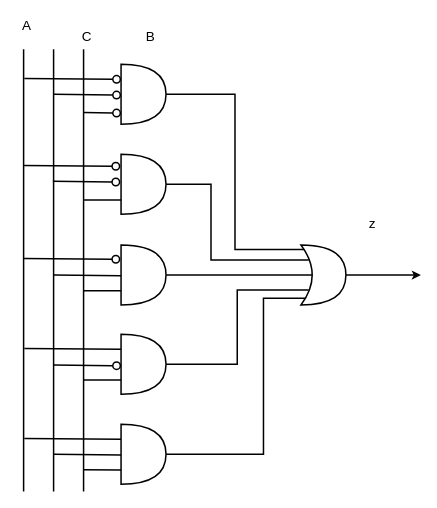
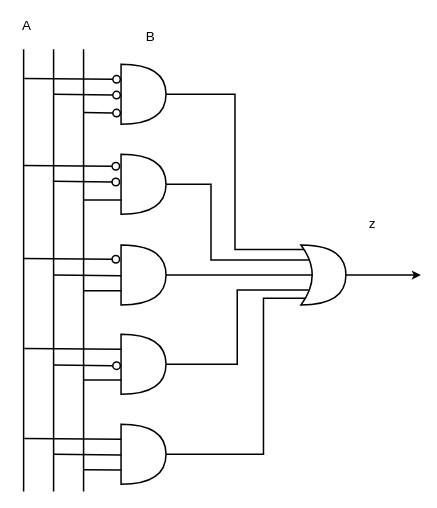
  <mxCell id="0" />
  <mxCell id="1" parent="0" />
  <mxCell id="2" style="edgeStyle=elbowEdgeStyle;rounded=0;orthogonalLoop=1;jettySize=auto;html=1;exitX=1;exitY=0.5;exitDx=0;exitDy=0;exitPerimeter=0;startArrow=none;startFill=0;endArrow=classic;endFill=1;strokeColor=#000000;strokeWidth=2;" edge="1" parent="1" source="3"><mxGeometry relative="1" as="geometry"><mxPoint x="561" y="366.167" as="targetPoint" /></mxGeometry></mxCell>
  <mxCell id="3" value="" style="shape=xor;whiteSpace=wrap;html=1;strokeWidth=2;" vertex="1" parent="1"><mxGeometry x="401" y="326" width="60" height="80" as="geometry" /></mxCell>
  <mxCell id="4" value="" style="shape=or;whiteSpace=wrap;html=1;strokeWidth=2;" vertex="1" parent="1"><mxGeometry x="161" y="85" width="60" height="80" as="geometry" /></mxCell>
  <mxCell id="5" value="&lt;font style=&quot;font-size: 18px&quot;&gt;A&lt;/font&gt;" style="text;html=1;resizable=0;points=[];autosize=1;align=center;verticalAlign=top;spacingTop=-4;" vertex="1" parent="1"><mxGeometry x="20" y="20" width="30" height="20" as="geometry" /></mxCell>
  <mxCell id="6" value="&lt;font style=&quot;font-size: 18px&quot;&gt;B&lt;/font&gt;" style="text;html=1;resizable=0;points=[];autosize=1;align=center;verticalAlign=top;spacingTop=-4;" vertex="1" parent="1"><mxGeometry x="185" y="35" width="30" height="20" as="geometry" /></mxCell>
- <mxCell id="7" value="&lt;font style=&quot;font-size: 18px&quot;&gt;C&lt;/font&gt;" style="text;html=1;resizable=0;points=[];autosize=1;align=center;verticalAlign=top;spacingTop=-4;" vertex="1" parent="1"><mxGeometry x="100" y="35" width="30" height="20" as="geometry" /></mxCell>
  <mxCell id="8" value="" style="line;strokeWidth=2;direction=south;html=1;" vertex="1" parent="1"><mxGeometry x="26" y="65" width="10" height="590" as="geometry" /></mxCell>
  <mxCell id="9" value="" style="line;strokeWidth=2;direction=south;html=1;" vertex="1" parent="1"><mxGeometry x="66" y="65" width="10" height="590" as="geometry" /></mxCell>
  <mxCell id="10" value="" style="line;strokeWidth=2;direction=south;html=1;" vertex="1" parent="1"><mxGeometry x="106" y="65" width="10" height="590" as="geometry" /></mxCell>
  <mxCell id="11" style="edgeStyle=none;rounded=0;orthogonalLoop=1;jettySize=auto;html=1;strokeColor=#000000;strokeWidth=2;startArrow=oval;startFill=0;endArrow=none;endFill=0;startSize=10;" edge="1" parent="1"><mxGeometry relative="1" as="geometry"><mxPoint x="155" y="126" as="sourcePoint" /><mxPoint x="71" y="125" as="targetPoint" /></mxGeometry></mxCell>
  <mxCell id="12" style="edgeStyle=elbowEdgeStyle;rounded=0;orthogonalLoop=1;jettySize=auto;html=1;exitX=1;exitY=0.5;exitDx=0;exitDy=0;exitPerimeter=0;entryX=0.175;entryY=0.25;entryDx=0;entryDy=0;entryPerimeter=0;startArrow=none;startFill=0;endArrow=none;endFill=0;strokeColor=#000000;strokeWidth=2;" edge="1" parent="1" source="13" target="3"><mxGeometry relative="1" as="geometry"><Array as="points"><mxPoint x="281" y="305" /></Array></mxGeometry></mxCell>
  <mxCell id="13" value="" style="shape=or;whiteSpace=wrap;html=1;strokeWidth=2;" vertex="1" parent="1"><mxGeometry x="161" y="205" width="60" height="80" as="geometry" /></mxCell>
  <mxCell id="14" style="edgeStyle=none;rounded=0;orthogonalLoop=1;jettySize=auto;html=1;exitX=0;exitY=0.25;exitDx=0;exitDy=0;exitPerimeter=0;strokeColor=#000000;strokeWidth=2;startArrow=none;startFill=0;endArrow=none;endFill=0;entryX=0.137;entryY=0.567;entryDx=0;entryDy=0;entryPerimeter=0;" edge="1" parent="1"><mxGeometry relative="1" as="geometry"><mxPoint x="161" y="266" as="sourcePoint" /><mxPoint x="110.33" y="265.83" as="targetPoint" /></mxGeometry></mxCell>
  <mxCell id="15" style="edgeStyle=elbowEdgeStyle;rounded=0;orthogonalLoop=1;jettySize=auto;html=1;exitX=1;exitY=0.5;exitDx=0;exitDy=0;exitPerimeter=0;entryX=0.25;entryY=0.5;entryDx=0;entryDy=0;entryPerimeter=0;startArrow=none;startFill=0;endArrow=none;endFill=0;strokeColor=#000000;strokeWidth=2;" edge="1" parent="1" source="16" target="3"><mxGeometry relative="1" as="geometry" /></mxCell>
  <mxCell id="16" value="" style="shape=or;whiteSpace=wrap;html=1;strokeWidth=2;" vertex="1" parent="1"><mxGeometry x="161" y="326.143" width="60" height="80" as="geometry" /></mxCell>
  <mxCell id="17" style="edgeStyle=none;rounded=0;orthogonalLoop=1;jettySize=auto;html=1;exitX=0;exitY=0.25;exitDx=0;exitDy=0;exitPerimeter=0;strokeColor=#000000;strokeWidth=2;startArrow=none;startFill=0;endArrow=none;endFill=0;" edge="1" parent="1"><mxGeometry relative="1" as="geometry"><mxPoint x="161" y="367.143" as="sourcePoint" /><mxPoint x="71" y="366.143" as="targetPoint" /></mxGeometry></mxCell>
  <mxCell id="18" style="edgeStyle=none;rounded=0;orthogonalLoop=1;jettySize=auto;html=1;exitX=0;exitY=0.25;exitDx=0;exitDy=0;exitPerimeter=0;strokeColor=#000000;strokeWidth=2;startArrow=none;startFill=0;endArrow=none;endFill=0;entryX=0.137;entryY=0.567;entryDx=0;entryDy=0;entryPerimeter=0;" edge="1" parent="1"><mxGeometry relative="1" as="geometry"><mxPoint x="161" y="387.143" as="sourcePoint" /><mxPoint x="110.33" y="386.973" as="targetPoint" /></mxGeometry></mxCell>
  <mxCell id="19" style="edgeStyle=none;rounded=0;orthogonalLoop=1;jettySize=auto;html=1;exitX=0;exitY=0.25;exitDx=0;exitDy=0;exitPerimeter=0;entryX=0.066;entryY=0.4;entryDx=0;entryDy=0;entryPerimeter=0;strokeColor=#000000;strokeWidth=2;startArrow=none;startFill=0;endArrow=none;endFill=0;" edge="1" source="21" parent="1"><mxGeometry relative="1" as="geometry"><mxPoint x="32" y="464.083" as="targetPoint" /></mxGeometry></mxCell>
  <mxCell id="20" style="edgeStyle=elbowEdgeStyle;rounded=0;orthogonalLoop=1;jettySize=auto;html=1;exitX=1;exitY=0.5;exitDx=0;exitDy=0;exitPerimeter=0;entryX=0.175;entryY=0.75;entryDx=0;entryDy=0;entryPerimeter=0;startArrow=none;startFill=0;endArrow=none;endFill=0;strokeColor=#000000;strokeWidth=2;" edge="1" parent="1" source="21" target="3"><mxGeometry relative="1" as="geometry" /></mxCell>
  <mxCell id="21" value="" style="shape=or;whiteSpace=wrap;html=1;strokeWidth=2;" vertex="1" parent="1"><mxGeometry x="161" y="445.143" width="60" height="80" as="geometry" /></mxCell>
  <mxCell id="22" style="edgeStyle=none;rounded=0;orthogonalLoop=1;jettySize=auto;html=1;exitX=0;exitY=0.25;exitDx=0;exitDy=0;exitPerimeter=0;strokeColor=#000000;strokeWidth=2;startArrow=none;startFill=0;endArrow=none;endFill=0;entryX=0.137;entryY=0.567;entryDx=0;entryDy=0;entryPerimeter=0;" edge="1" parent="1"><mxGeometry relative="1" as="geometry"><mxPoint x="161" y="506.143" as="sourcePoint" /><mxPoint x="110.33" y="505.973" as="targetPoint" /></mxGeometry></mxCell>
  <mxCell id="23" style="edgeStyle=none;rounded=0;orthogonalLoop=1;jettySize=auto;html=1;exitX=0;exitY=0.25;exitDx=0;exitDy=0;exitPerimeter=0;entryX=0.066;entryY=0.4;entryDx=0;entryDy=0;entryPerimeter=0;strokeColor=#000000;strokeWidth=2;startArrow=none;startFill=0;endArrow=none;endFill=0;" edge="1" source="25" parent="1"><mxGeometry relative="1" as="geometry"><mxPoint x="32" y="584.083" as="targetPoint" /></mxGeometry></mxCell>
  <mxCell id="24" style="edgeStyle=elbowEdgeStyle;rounded=0;orthogonalLoop=1;jettySize=auto;html=1;exitX=1;exitY=0.5;exitDx=0;exitDy=0;exitPerimeter=0;startArrow=none;startFill=0;endArrow=none;endFill=0;strokeColor=#000000;strokeWidth=2;entryX=0.098;entryY=0.889;entryDx=0;entryDy=0;entryPerimeter=0;" edge="1" parent="1" source="25" target="3"><mxGeometry relative="1" as="geometry"><mxPoint x="411" y="395" as="targetPoint" /><Array as="points"><mxPoint x="351" y="505" /></Array></mxGeometry></mxCell>
  <mxCell id="25" value="" style="shape=or;whiteSpace=wrap;html=1;strokeWidth=2;" vertex="1" parent="1"><mxGeometry x="161" y="565.143" width="60" height="80" as="geometry" /></mxCell>
  <mxCell id="26" style="edgeStyle=none;rounded=0;orthogonalLoop=1;jettySize=auto;html=1;exitX=0;exitY=0.25;exitDx=0;exitDy=0;exitPerimeter=0;strokeColor=#000000;strokeWidth=2;startArrow=none;startFill=0;endArrow=none;endFill=0;" edge="1" parent="1"><mxGeometry relative="1" as="geometry"><mxPoint x="161" y="606.143" as="sourcePoint" /><mxPoint x="71" y="605.143" as="targetPoint" /></mxGeometry></mxCell>
  <mxCell id="27" style="edgeStyle=none;rounded=0;orthogonalLoop=1;jettySize=auto;html=1;exitX=0;exitY=0.25;exitDx=0;exitDy=0;exitPerimeter=0;strokeColor=#000000;strokeWidth=2;startArrow=none;startFill=0;endArrow=none;endFill=0;entryX=0.137;entryY=0.567;entryDx=0;entryDy=0;entryPerimeter=0;" edge="1" parent="1"><mxGeometry relative="1" as="geometry"><mxPoint x="161" y="626.143" as="sourcePoint" /><mxPoint x="110.33" y="625.973" as="targetPoint" /></mxGeometry></mxCell>
  <mxCell id="28" style="edgeStyle=elbowEdgeStyle;rounded=0;orthogonalLoop=1;jettySize=auto;html=1;exitX=1;exitY=0.5;exitDx=0;exitDy=0;exitPerimeter=0;startArrow=none;startFill=0;endArrow=none;endFill=0;strokeColor=#000000;strokeWidth=2;entryX=0.07;entryY=0.077;entryDx=0;entryDy=0;entryPerimeter=0;" edge="1" parent="1" source="4" target="3"><mxGeometry relative="1" as="geometry"><mxPoint x="221" y="125" as="sourcePoint" /><mxPoint x="409" y="334" as="targetPoint" /></mxGeometry></mxCell>
  <mxCell id="29" value="&lt;font style=&quot;font-size: 18px&quot;&gt;z&lt;/font&gt;" style="text;html=1;resizable=0;points=[];autosize=1;align=center;verticalAlign=top;spacingTop=-4;" vertex="1" parent="1"><mxGeometry x="486" y="285" width="20" height="20" as="geometry" /></mxCell>
  <mxCell id="30" style="edgeStyle=none;rounded=0;orthogonalLoop=1;jettySize=auto;html=1;entryX=0.066;entryY=0.4;entryDx=0;entryDy=0;entryPerimeter=0;strokeColor=#000000;strokeWidth=2;startArrow=oval;startFill=0;endArrow=none;endFill=0;startSize=10;" edge="1" parent="1" target="8"><mxGeometry relative="1" as="geometry"><mxPoint x="155" y="105" as="sourcePoint" /></mxGeometry></mxCell>
  <mxCell id="31" style="edgeStyle=none;rounded=0;orthogonalLoop=1;jettySize=auto;html=1;strokeColor=#000000;strokeWidth=2;startArrow=oval;startFill=0;endArrow=none;endFill=0;startSize=10;entryX=0.143;entryY=0.461;entryDx=0;entryDy=0;entryPerimeter=0;" edge="1" parent="1" target="10"><mxGeometry relative="1" as="geometry"><mxPoint x="155" y="150" as="sourcePoint" /><mxPoint x="111" y="149" as="targetPoint" /></mxGeometry></mxCell>
  <mxCell id="32" style="edgeStyle=none;rounded=0;orthogonalLoop=1;jettySize=auto;html=1;strokeColor=#000000;strokeWidth=2;startArrow=oval;startFill=0;endArrow=none;endFill=0;startSize=10;" edge="1" parent="1"><mxGeometry relative="1" as="geometry"><mxPoint x="154" y="242" as="sourcePoint" /><mxPoint x="70" y="241" as="targetPoint" /></mxGeometry></mxCell>
  <mxCell id="33" style="edgeStyle=none;rounded=0;orthogonalLoop=1;jettySize=auto;html=1;entryX=0.066;entryY=0.4;entryDx=0;entryDy=0;entryPerimeter=0;strokeColor=#000000;strokeWidth=2;startArrow=oval;startFill=0;endArrow=none;endFill=0;startSize=10;" edge="1" parent="1"><mxGeometry relative="1" as="geometry"><mxPoint x="154" y="221" as="sourcePoint" /><mxPoint x="31" y="219.94" as="targetPoint" /></mxGeometry></mxCell>
  <mxCell id="34" style="edgeStyle=none;rounded=0;orthogonalLoop=1;jettySize=auto;html=1;entryX=0.066;entryY=0.4;entryDx=0;entryDy=0;entryPerimeter=0;strokeColor=#000000;strokeWidth=2;startArrow=oval;startFill=0;endArrow=none;endFill=0;startSize=10;" edge="1" parent="1"><mxGeometry relative="1" as="geometry"><mxPoint x="154" y="345" as="sourcePoint" /><mxPoint x="31" y="343.94" as="targetPoint" /></mxGeometry></mxCell>
  <mxCell id="35" style="edgeStyle=none;rounded=0;orthogonalLoop=1;jettySize=auto;html=1;strokeColor=#000000;strokeWidth=2;startArrow=oval;startFill=0;endArrow=none;endFill=0;startSize=10;" edge="1" parent="1"><mxGeometry relative="1" as="geometry"><mxPoint x="155" y="487" as="sourcePoint" /><mxPoint x="71" y="486" as="targetPoint" /></mxGeometry></mxCell>
